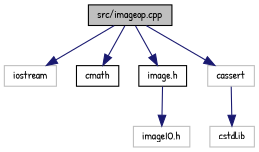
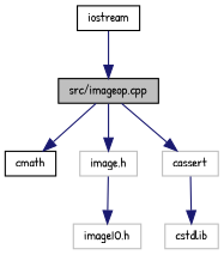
  digraph {
    fontname="Patrick Hand"
    node [color=grey75 fillcolor=white fontname="Patrick Hand" fontsize=10 shape=record style=filled]
    edge [color=midnightblue fontname="Patrick Hand" fontsize=10 labelfontname=Helvetica labelfontsize=10 style=solid]
    n1 [color=black fillcolor=grey75 fontcolor=black height=0.2 label="src/imageop.cpp" width=0.4]
-   n2 [height=0.2 label=iostream width=0.4]
+   n2 [color=black height=0.2 label=iostream width=0.4]
    n3 [color=black height=0.2 label=cmath width=0.4]
-   n4 [color=black height=0.2 label="image.h" width=0.4]
+   n4 [height=0.2 label="image.h" width=0.4]
    n5 [height=0.2 label=cassert width=0.4]
    n6 [height=0.2 label="imageIO.h" width=0.4]
    n7 [height=0.2 label=cstdlib width=0.4]
-   n1 -> n2
+   n2 -> n1
    n1 -> n3
    n1 -> n4
    n1 -> n5
    n4 -> n6
    n5 -> n7
  }
